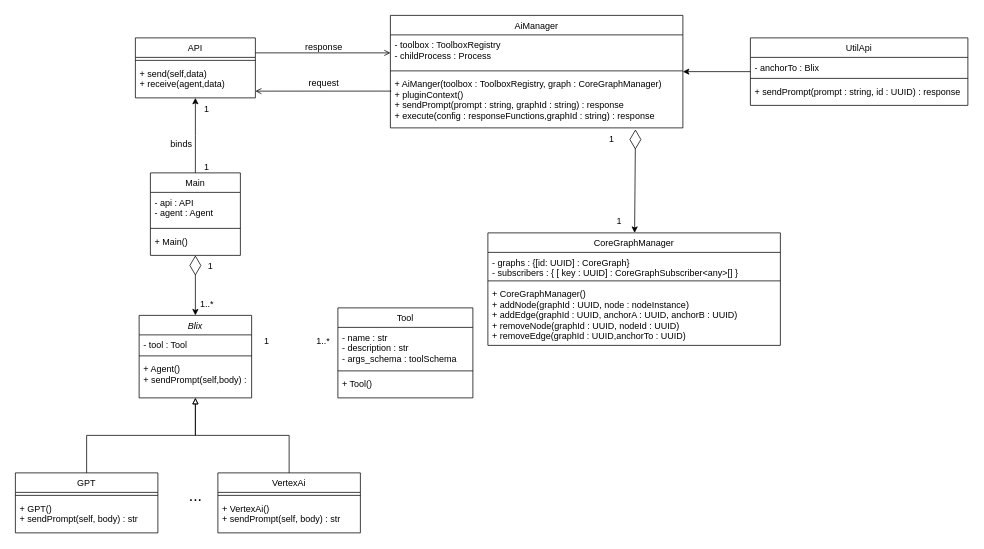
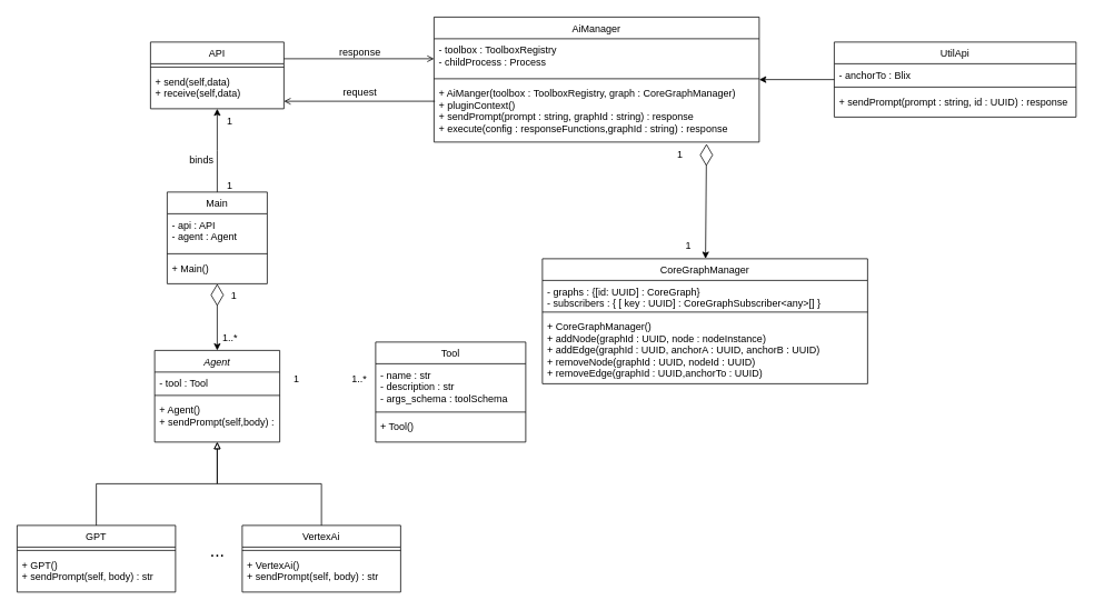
  <mxCell id="0" />
  <mxCell id="1" parent="0" />
  <mxCell id="2" value="API" style="swimlane;fontStyle=0;align=center;verticalAlign=top;childLayout=stackLayout;horizontal=1;startSize=26;horizontalStack=0;resizeParent=1;resizeLast=0;collapsible=1;marginBottom=0;rounded=0;shadow=0;strokeWidth=1;" parent="1" vertex="1"><mxGeometry x="180" y="50" width="160" height="80" as="geometry"><mxRectangle x="230" y="140" width="160" height="26" as="alternateBounds" /></mxGeometry></mxCell>
  <mxCell id="3" value="" style="line;html=1;strokeWidth=1;align=left;verticalAlign=middle;spacingTop=-1;spacingLeft=3;spacingRight=3;rotatable=0;labelPosition=right;points=[];portConstraint=eastwest;" parent="2" vertex="1"><mxGeometry y="26" width="160" height="8" as="geometry" /></mxCell>
- <mxCell id="4" value="+ send(self,data)&#10;+ receive(agent,data)&#10;" style="text;align=left;verticalAlign=top;spacingLeft=4;spacingRight=4;overflow=hidden;rotatable=0;points=[[0,0.5],[1,0.5]];portConstraint=eastwest;" parent="2" vertex="1"><mxGeometry y="34" width="160" height="36" as="geometry" /></mxCell>
+ <mxCell id="4" value="+ send(self,data)&#10;+ receive(self,data)&#10;" style="text;align=left;verticalAlign=top;spacingLeft=4;spacingRight=4;overflow=hidden;rotatable=0;points=[[0,0.5],[1,0.5]];portConstraint=eastwest;" parent="2" vertex="1"><mxGeometry y="34" width="160" height="36" as="geometry" /></mxCell>
  <mxCell id="5" value="AiManager&#10;" style="swimlane;fontStyle=0;align=center;verticalAlign=top;childLayout=stackLayout;horizontal=1;startSize=26;horizontalStack=0;resizeParent=1;resizeLast=0;collapsible=1;marginBottom=0;rounded=0;shadow=0;strokeWidth=1;" parent="1" vertex="1"><mxGeometry x="520" y="20" width="390" height="150" as="geometry"><mxRectangle x="550" y="140" width="160" height="26" as="alternateBounds" /></mxGeometry></mxCell>
  <mxCell id="6" value="- toolbox : ToolboxRegistry&#10;- childProcess : Process&#10;" style="text;align=left;verticalAlign=top;spacingLeft=4;spacingRight=4;overflow=hidden;rotatable=0;points=[[0,0.5],[1,0.5]];portConstraint=eastwest;" parent="5" vertex="1"><mxGeometry y="26" width="390" height="44" as="geometry" /></mxCell>
  <mxCell id="7" value="" style="line;html=1;strokeWidth=1;align=left;verticalAlign=middle;spacingTop=-1;spacingLeft=3;spacingRight=3;rotatable=0;labelPosition=right;points=[];portConstraint=eastwest;" parent="5" vertex="1"><mxGeometry y="70" width="390" height="8" as="geometry" /></mxCell>
  <mxCell id="8" value="+ AiManger(toolbox : ToolboxRegistry, graph : CoreGraphManager)&#10;+ pluginContext()&#10;+ sendPrompt(prompt : string, graphId : string) : response&#10;+ execute(config : responseFunctions,graphId : string) : response&#10;" style="text;align=left;verticalAlign=top;spacingLeft=4;spacingRight=4;overflow=hidden;rotatable=0;points=[[0,0.5],[1,0.5]];portConstraint=eastwest;" parent="5" vertex="1"><mxGeometry y="78" width="390" height="72" as="geometry" /></mxCell>
  <mxCell id="9" value="" style="endArrow=open;shadow=0;strokeWidth=1;rounded=0;endFill=1;edgeStyle=elbowEdgeStyle;elbow=vertical;" parent="1" edge="1"><mxGeometry x="0.5" y="41" relative="1" as="geometry"><mxPoint x="340" y="70" as="sourcePoint" /><mxPoint x="520" y="70" as="targetPoint" /><mxPoint x="-40" y="32" as="offset" /></mxGeometry></mxCell>
  <mxCell id="10" value="" style="resizable=0;align=left;verticalAlign=bottom;labelBackgroundColor=none;fontSize=12;" parent="9" connectable="0" vertex="1"><mxGeometry x="-1" relative="1" as="geometry"><mxPoint y="4" as="offset" /></mxGeometry></mxCell>
  <mxCell id="11" value="response" style="text;html=1;resizable=0;points=[];;align=center;verticalAlign=middle;labelBackgroundColor=none;rounded=0;shadow=0;strokeWidth=1;fontSize=12;" parent="9" connectable="0" vertex="1"><mxGeometry x="0.5" y="49" relative="1" as="geometry"><mxPoint x="-45" y="40" as="offset" /></mxGeometry></mxCell>
  <mxCell id="12" value="" style="endArrow=open;shadow=0;strokeWidth=1;rounded=0;endFill=1;edgeStyle=elbowEdgeStyle;elbow=vertical;entryX=1;entryY=0.5;entryDx=0;entryDy=0;exitX=0.003;exitY=0.319;exitDx=0;exitDy=0;exitPerimeter=0;" parent="1" source="8" edge="1"><mxGeometry x="0.5" y="41" relative="1" as="geometry"><mxPoint x="390" y="210" as="sourcePoint" /><mxPoint x="340" y="121" as="targetPoint" /><mxPoint x="-40" y="32" as="offset" /></mxGeometry></mxCell>
  <mxCell id="13" value="" style="resizable=0;align=left;verticalAlign=bottom;labelBackgroundColor=none;fontSize=12;" parent="12" connectable="0" vertex="1"><mxGeometry x="-1" relative="1" as="geometry"><mxPoint y="4" as="offset" /></mxGeometry></mxCell>
  <mxCell id="14" value="request" style="text;html=1;resizable=0;points=[];;align=center;verticalAlign=middle;labelBackgroundColor=none;rounded=0;shadow=0;strokeWidth=1;fontSize=12;" parent="12" connectable="0" vertex="1"><mxGeometry x="0.5" y="49" relative="1" as="geometry"><mxPoint x="45" y="-60" as="offset" /></mxGeometry></mxCell>
  <mxCell id="15" value="CoreGraphManager&#10;" style="swimlane;fontStyle=0;align=center;verticalAlign=top;childLayout=stackLayout;horizontal=1;startSize=26;horizontalStack=0;resizeParent=1;resizeLast=0;collapsible=1;marginBottom=0;rounded=0;shadow=0;strokeWidth=1;" parent="1" vertex="1"><mxGeometry x="650" y="310" width="390" height="150" as="geometry"><mxRectangle x="550" y="140" width="160" height="26" as="alternateBounds" /></mxGeometry></mxCell>
  <mxCell id="16" value="- graphs : {[id: UUID] : CoreGraph}&#10;- subscribers : { [ key : UUID] : CoreGraphSubscriber&lt;any&gt;[] }&#10;&#10;" style="text;align=left;verticalAlign=top;spacingLeft=4;spacingRight=4;overflow=hidden;rotatable=0;points=[[0,0.5],[1,0.5]];portConstraint=eastwest;" parent="15" vertex="1"><mxGeometry y="26" width="390" height="34" as="geometry" /></mxCell>
  <mxCell id="17" value="" style="line;html=1;strokeWidth=1;align=left;verticalAlign=middle;spacingTop=-1;spacingLeft=3;spacingRight=3;rotatable=0;labelPosition=right;points=[];portConstraint=eastwest;" parent="15" vertex="1"><mxGeometry y="60" width="390" height="8" as="geometry" /></mxCell>
  <mxCell id="18" value="+ CoreGraphManager()&#10;+ addNode(graphId : UUID, node : nodeInstance)&#10;+ addEdge(graphId : UUID, anchorA : UUID, anchorB : UUID)&#10;+ removeNode(graphId : UUID, nodeId : UUID)&#10;+ removeEdge(graphId : UUID,anchorTo : UUID)&#10;&#10;" style="text;align=left;verticalAlign=top;spacingLeft=4;spacingRight=4;overflow=hidden;rotatable=0;points=[[0,0.5],[1,0.5]];portConstraint=eastwest;" parent="15" vertex="1"><mxGeometry y="68" width="390" height="72" as="geometry" /></mxCell>
  <mxCell id="19" value="1" style="text;html=1;align=center;verticalAlign=middle;resizable=0;points=[];autosize=1;strokeColor=none;fillColor=none;" parent="1" vertex="1"><mxGeometry x="800" y="170" width="30" height="30" as="geometry" /></mxCell>
  <mxCell id="20" value="1" style="text;html=1;align=center;verticalAlign=middle;resizable=0;points=[];autosize=1;strokeColor=none;fillColor=none;" parent="1" vertex="1"><mxGeometry x="810" y="280" width="30" height="30" as="geometry" /></mxCell>
  <mxCell id="21" value="Main" style="swimlane;fontStyle=0;align=center;verticalAlign=top;childLayout=stackLayout;horizontal=1;startSize=26;horizontalStack=0;resizeParent=1;resizeLast=0;collapsible=1;marginBottom=0;rounded=0;shadow=0;strokeWidth=1;" parent="1" vertex="1"><mxGeometry x="200" y="230" width="120" height="110" as="geometry"><mxRectangle x="550" y="140" width="160" height="26" as="alternateBounds" /></mxGeometry></mxCell>
  <mxCell id="22" value="- api : API&#10;- agent : Agent&#10;" style="text;align=left;verticalAlign=top;spacingLeft=4;spacingRight=4;overflow=hidden;rotatable=0;points=[[0,0.5],[1,0.5]];portConstraint=eastwest;" parent="21" vertex="1"><mxGeometry y="26" width="120" height="44" as="geometry" /></mxCell>
  <mxCell id="23" value="" style="line;html=1;strokeWidth=1;align=left;verticalAlign=middle;spacingTop=-1;spacingLeft=3;spacingRight=3;rotatable=0;labelPosition=right;points=[];portConstraint=eastwest;" parent="21" vertex="1"><mxGeometry y="70" width="120" height="8" as="geometry" /></mxCell>
  <mxCell id="24" value="+ Main()" style="text;align=left;verticalAlign=top;spacingLeft=4;spacingRight=4;overflow=hidden;rotatable=0;points=[[0,0.5],[1,0.5]];portConstraint=eastwest;" parent="21" vertex="1"><mxGeometry y="78" width="120" height="32" as="geometry" /></mxCell>
  <mxCell id="25" value="" style="endArrow=classic;shadow=0;strokeWidth=1;rounded=0;endFill=1;edgeStyle=elbowEdgeStyle;elbow=vertical;" parent="1" source="21" target="2" edge="1"><mxGeometry x="0.5" y="41" relative="1" as="geometry"><mxPoint x="30" y="270" as="sourcePoint" /><mxPoint x="210" y="270" as="targetPoint" /><mxPoint x="-40" y="32" as="offset" /></mxGeometry></mxCell>
  <mxCell id="26" value="" style="resizable=0;align=left;verticalAlign=bottom;labelBackgroundColor=none;fontSize=12;" parent="25" connectable="0" vertex="1"><mxGeometry x="-1" relative="1" as="geometry"><mxPoint y="4" as="offset" /></mxGeometry></mxCell>
  <mxCell id="27" value="binds" style="text;html=1;resizable=0;points=[];;align=center;verticalAlign=middle;labelBackgroundColor=none;rounded=0;shadow=0;strokeWidth=1;fontSize=12;" parent="25" connectable="0" vertex="1"><mxGeometry x="0.5" y="49" relative="1" as="geometry"><mxPoint x="29" y="36" as="offset" /></mxGeometry></mxCell>
  <mxCell id="28" value="1" style="text;html=1;align=center;verticalAlign=middle;resizable=0;points=[];autosize=1;strokeColor=none;fillColor=none;" parent="1" vertex="1"><mxGeometry x="260" y="130" width="30" height="30" as="geometry" /></mxCell>
  <mxCell id="29" value="1" style="text;html=1;align=center;verticalAlign=middle;resizable=0;points=[];autosize=1;strokeColor=none;fillColor=none;" parent="1" vertex="1"><mxGeometry x="260" y="208" width="30" height="30" as="geometry" /></mxCell>
  <mxCell id="30" value="1" style="text;html=1;align=center;verticalAlign=middle;resizable=0;points=[];autosize=1;strokeColor=none;fillColor=none;" parent="1" vertex="1"><mxGeometry x="265" y="340" width="30" height="30" as="geometry" /></mxCell>
  <mxCell id="31" value="1..*" style="text;html=1;align=center;verticalAlign=middle;resizable=0;points=[];autosize=1;strokeColor=none;fillColor=none;" parent="1" vertex="1"><mxGeometry x="255" y="390" width="40" height="30" as="geometry" /></mxCell>
  <mxCell id="32" style="edgeStyle=orthogonalEdgeStyle;rounded=0;orthogonalLoop=1;jettySize=auto;html=1;endArrow=block;endFill=0;" parent="1" source="33" target="54" edge="1"><mxGeometry relative="1" as="geometry"><mxPoint x="260" y="500" as="targetPoint" /></mxGeometry></mxCell>
  <mxCell id="33" value="GPT" style="swimlane;fontStyle=0;align=center;verticalAlign=top;childLayout=stackLayout;horizontal=1;startSize=26;horizontalStack=0;resizeParent=1;resizeLast=0;collapsible=1;marginBottom=0;rounded=0;shadow=0;strokeWidth=1;" parent="1" vertex="1"><mxGeometry x="20" y="630" width="190" height="80" as="geometry"><mxRectangle x="550" y="140" width="160" height="26" as="alternateBounds" /></mxGeometry></mxCell>
  <mxCell id="34" value="" style="line;html=1;strokeWidth=1;align=left;verticalAlign=middle;spacingTop=-1;spacingLeft=3;spacingRight=3;rotatable=0;labelPosition=right;points=[];portConstraint=eastwest;" parent="33" vertex="1"><mxGeometry y="26" width="190" height="8" as="geometry" /></mxCell>
  <mxCell id="35" value="+ GPT()&#10;+ sendPrompt(self, body) : str&#10;" style="text;align=left;verticalAlign=top;spacingLeft=4;spacingRight=4;overflow=hidden;rotatable=0;points=[[0,0.5],[1,0.5]];portConstraint=eastwest;fontStyle=0" parent="33" vertex="1"><mxGeometry y="34" width="190" height="32" as="geometry" /></mxCell>
  <mxCell id="36" style="edgeStyle=orthogonalEdgeStyle;rounded=0;orthogonalLoop=1;jettySize=auto;html=1;endArrow=block;endFill=0;" parent="1" source="37" target="54" edge="1"><mxGeometry relative="1" as="geometry"><mxPoint x="260" y="500" as="targetPoint" /></mxGeometry></mxCell>
  <mxCell id="37" value="VertexAi" style="swimlane;fontStyle=0;align=center;verticalAlign=top;childLayout=stackLayout;horizontal=1;startSize=26;horizontalStack=0;resizeParent=1;resizeLast=0;collapsible=1;marginBottom=0;rounded=0;shadow=0;strokeWidth=1;" parent="1" vertex="1"><mxGeometry x="290" y="630" width="190" height="80" as="geometry"><mxRectangle x="550" y="140" width="160" height="26" as="alternateBounds" /></mxGeometry></mxCell>
  <mxCell id="38" value="" style="line;html=1;strokeWidth=1;align=left;verticalAlign=middle;spacingTop=-1;spacingLeft=3;spacingRight=3;rotatable=0;labelPosition=right;points=[];portConstraint=eastwest;" parent="37" vertex="1"><mxGeometry y="26" width="190" height="8" as="geometry" /></mxCell>
  <mxCell id="39" value="+ VertexAi()&#10;+ sendPrompt(self, body) : str&#10;" style="text;align=left;verticalAlign=top;spacingLeft=4;spacingRight=4;overflow=hidden;rotatable=0;points=[[0,0.5],[1,0.5]];portConstraint=eastwest;fontStyle=0" parent="37" vertex="1"><mxGeometry y="34" width="190" height="32" as="geometry" /></mxCell>
  <mxCell id="40" value="..." style="text;html=1;align=center;verticalAlign=middle;resizable=0;points=[];autosize=1;strokeColor=none;fillColor=none;fontSize=21;" parent="1" vertex="1"><mxGeometry x="240" y="640" width="40" height="40" as="geometry" /></mxCell>
  <mxCell id="41" value="" style="endArrow=diamondThin;endFill=0;endSize=24;html=1;rounded=0;startArrow=classic;startFill=1;entryX=0.838;entryY=1.028;entryDx=0;entryDy=0;entryPerimeter=0;" parent="1" source="15" target="8" edge="1"><mxGeometry width="160" relative="1" as="geometry"><mxPoint x="810" y="310" as="sourcePoint" /><mxPoint x="374" y="210" as="targetPoint" /><Array as="points" /></mxGeometry></mxCell>
  <mxCell id="42" value="" style="endArrow=diamondThin;endFill=0;endSize=24;html=1;rounded=0;startArrow=classic;startFill=1;" parent="1" target="21" edge="1"><mxGeometry width="160" relative="1" as="geometry"><mxPoint x="260" y="420" as="sourcePoint" /><mxPoint x="460" y="210" as="targetPoint" /><Array as="points" /></mxGeometry></mxCell>
  <mxCell id="43" style="edgeStyle=orthogonalEdgeStyle;rounded=0;orthogonalLoop=1;jettySize=auto;html=1;" parent="1" source="44" target="5" edge="1"><mxGeometry relative="1" as="geometry"><mxPoint x="1040" y="107" as="sourcePoint" /></mxGeometry></mxCell>
  <mxCell id="44" value="UtilApi" style="swimlane;fontStyle=0;align=center;verticalAlign=top;childLayout=stackLayout;horizontal=1;startSize=26;horizontalStack=0;resizeParent=1;resizeLast=0;collapsible=1;marginBottom=0;rounded=0;shadow=0;strokeWidth=1;" parent="1" vertex="1"><mxGeometry x="1000" y="50" width="290" height="90" as="geometry"><mxRectangle x="550" y="140" width="160" height="26" as="alternateBounds" /></mxGeometry></mxCell>
  <mxCell id="45" value="- anchorTo : Blix" style="text;align=left;verticalAlign=top;spacingLeft=4;spacingRight=4;overflow=hidden;rotatable=0;points=[[0,0.5],[1,0.5]];portConstraint=eastwest;" parent="44" vertex="1"><mxGeometry y="26" width="290" height="24" as="geometry" /></mxCell>
  <mxCell id="46" value="" style="line;html=1;strokeWidth=1;align=left;verticalAlign=middle;spacingTop=-1;spacingLeft=3;spacingRight=3;rotatable=0;labelPosition=right;points=[];portConstraint=eastwest;" parent="44" vertex="1"><mxGeometry y="50" width="290" height="8" as="geometry" /></mxCell>
  <mxCell id="47" value="+ sendPrompt(prompt : string, id : UUID) : response" style="text;align=left;verticalAlign=top;spacingLeft=4;spacingRight=4;overflow=hidden;rotatable=0;points=[[0,0.5],[1,0.5]];portConstraint=eastwest;" parent="44" vertex="1"><mxGeometry y="58" width="290" height="32" as="geometry" /></mxCell>
  <mxCell id="48" value="Tool" style="swimlane;fontStyle=0;align=center;verticalAlign=top;childLayout=stackLayout;horizontal=1;startSize=26;horizontalStack=0;resizeParent=1;resizeLast=0;collapsible=1;marginBottom=0;rounded=0;shadow=0;strokeWidth=1;" parent="1" vertex="1"><mxGeometry x="450" y="410" width="180" height="120" as="geometry"><mxRectangle x="550" y="140" width="160" height="26" as="alternateBounds" /></mxGeometry></mxCell>
  <mxCell id="49" value="- name : str&#10;- description : str&#10;- args_schema : toolSchema&#10;" style="text;align=left;verticalAlign=top;spacingLeft=4;spacingRight=4;overflow=hidden;rotatable=0;points=[[0,0.5],[1,0.5]];portConstraint=eastwest;" parent="48" vertex="1"><mxGeometry y="26" width="180" height="54" as="geometry" /></mxCell>
  <mxCell id="50" value="" style="line;html=1;strokeWidth=1;align=left;verticalAlign=middle;spacingTop=-1;spacingLeft=3;spacingRight=3;rotatable=0;labelPosition=right;points=[];portConstraint=eastwest;" parent="48" vertex="1"><mxGeometry y="80" width="180" height="8" as="geometry" /></mxCell>
  <mxCell id="51" value="+ Tool()" style="text;align=left;verticalAlign=top;spacingLeft=4;spacingRight=4;overflow=hidden;rotatable=0;points=[[0,0.5],[1,0.5]];portConstraint=eastwest;" parent="48" vertex="1"><mxGeometry y="88" width="180" height="32" as="geometry" /></mxCell>
  <mxCell id="52" value="1" style="text;html=1;align=center;verticalAlign=middle;resizable=0;points=[];autosize=1;strokeColor=none;fillColor=none;" parent="1" vertex="1"><mxGeometry x="340" y="440" width="30" height="30" as="geometry" /></mxCell>
  <mxCell id="53" value="1..*" style="text;html=1;align=center;verticalAlign=middle;resizable=0;points=[];autosize=1;strokeColor=none;fillColor=none;" parent="1" vertex="1"><mxGeometry x="410" y="440" width="40" height="30" as="geometry" /></mxCell>
- <mxCell id="54" value="Blix" style="swimlane;fontStyle=2;align=center;verticalAlign=top;childLayout=stackLayout;horizontal=1;startSize=26;horizontalStack=0;resizeParent=1;resizeLast=0;collapsible=1;marginBottom=0;rounded=0;shadow=0;strokeWidth=1;" parent="1" vertex="1"><mxGeometry x="185" y="420" width="150" height="110" as="geometry"><mxRectangle x="550" y="140" width="160" height="26" as="alternateBounds" /></mxGeometry></mxCell>
+ <mxCell id="54" value="Agent" style="swimlane;fontStyle=2;align=center;verticalAlign=top;childLayout=stackLayout;horizontal=1;startSize=26;horizontalStack=0;resizeParent=1;resizeLast=0;collapsible=1;marginBottom=0;rounded=0;shadow=0;strokeWidth=1;" parent="1" vertex="1"><mxGeometry x="185" y="420" width="150" height="110" as="geometry"><mxRectangle x="550" y="140" width="160" height="26" as="alternateBounds" /></mxGeometry></mxCell>
  <mxCell id="55" value="- tool : Tool" style="text;align=left;verticalAlign=top;spacingLeft=4;spacingRight=4;overflow=hidden;rotatable=0;points=[[0,0.5],[1,0.5]];portConstraint=eastwest;" parent="54" vertex="1"><mxGeometry y="26" width="150" height="24" as="geometry" /></mxCell>
  <mxCell id="56" value="" style="line;html=1;strokeWidth=1;align=left;verticalAlign=middle;spacingTop=-1;spacingLeft=3;spacingRight=3;rotatable=0;labelPosition=right;points=[];portConstraint=eastwest;" parent="54" vertex="1"><mxGeometry y="50" width="150" height="8" as="geometry" /></mxCell>
  <mxCell id="57" value="+ Agent()&#10;+ sendPrompt(self,body) : str&#10;" style="text;align=left;verticalAlign=top;spacingLeft=4;spacingRight=4;overflow=hidden;rotatable=0;points=[[0,0.5],[1,0.5]];portConstraint=eastwest;" parent="54" vertex="1"><mxGeometry y="58" width="150" height="32" as="geometry" /></mxCell>
